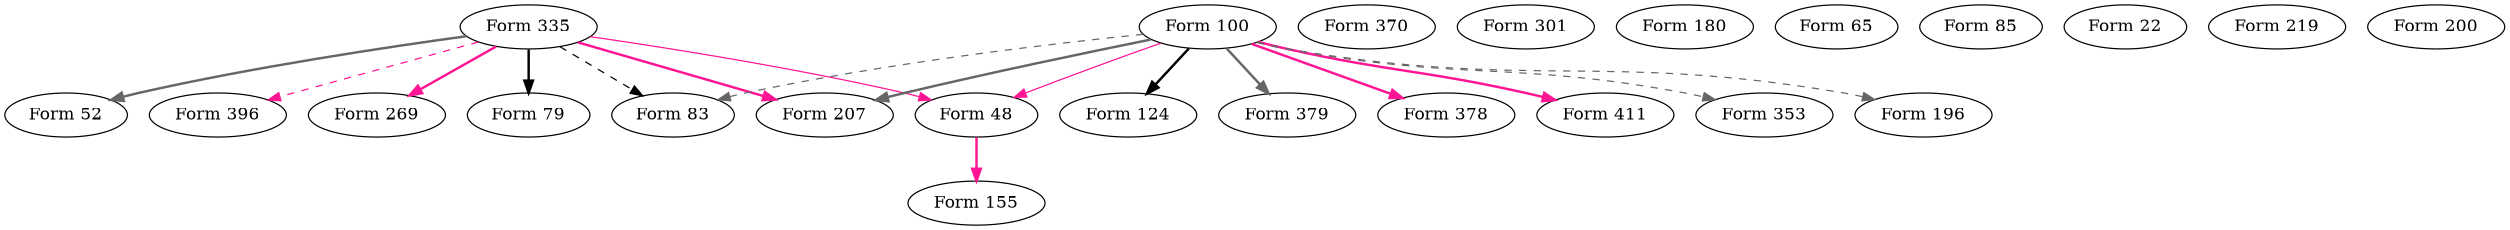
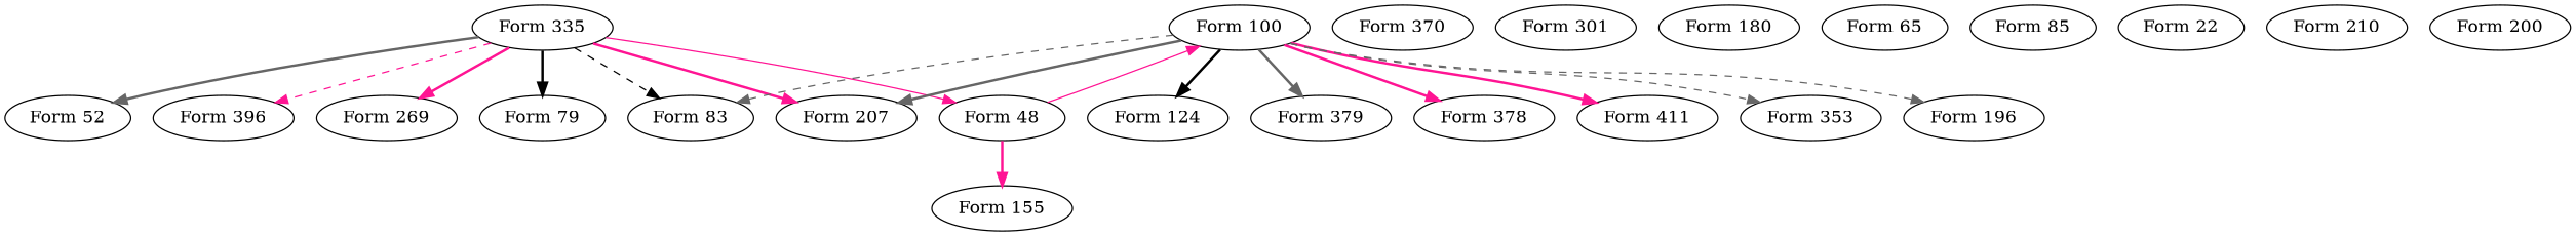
  digraph {
    edge [color=deeppink style=bold]
    n1 [label="Form 411"]
    n2 [label="Form 370"]
    n3 [label="Form 353"]
    n4 [label="Form 396"]
    n5 [label="Form 301"]
    n6 [label="Form 335"]
    n7 [label="Form 269"]
    n8 [label="Form 48"]
    n9 [label="Form 207"]
    n10 [label="Form 79"]
    n11 [label="Form 83"]
    n12 [label="Form 52"]
    n13 [label="Form 155"]
    n14 [label="Form 196"]
    n15 [label="Form 180"]
    n16 [label="Form 124"]
    n17 [label="Form 379"]
    n18 [label="Form 65"]
    n19 [label="Form 85"]
    n20 [label="Form 22"]
    n21 [label="Form 378"]
-   n22 [label="Form 219"]
+   n22 [label="Form 210"]
    n23 [label="Form 100"]
    n24 [label="Form 200"]
    n6 -> n4 [style=dashed]
    n6 -> n7
    n6 -> n8 [style=solid]
    n6 -> n9
    n6 -> n10 [color=black]
    n6 -> n11 [color=black style=dashed]
    n6 -> n12 [color=gray40]
    n8 -> n13
    n23 -> n1
    n23 -> n3 [color=gray40 style=dashed]
-   n23 -> n8 [style=solid]
+   n8 -> n23 [style=solid]
    n23 -> n9 [color=gray40]
    n23 -> n11 [color=gray40 style=dashed]
    n23 -> n14 [color=gray40 style=dashed]
    n23 -> n16 [color=black]
    n23 -> n17 [color=gray40]
    n23 -> n21
  }
